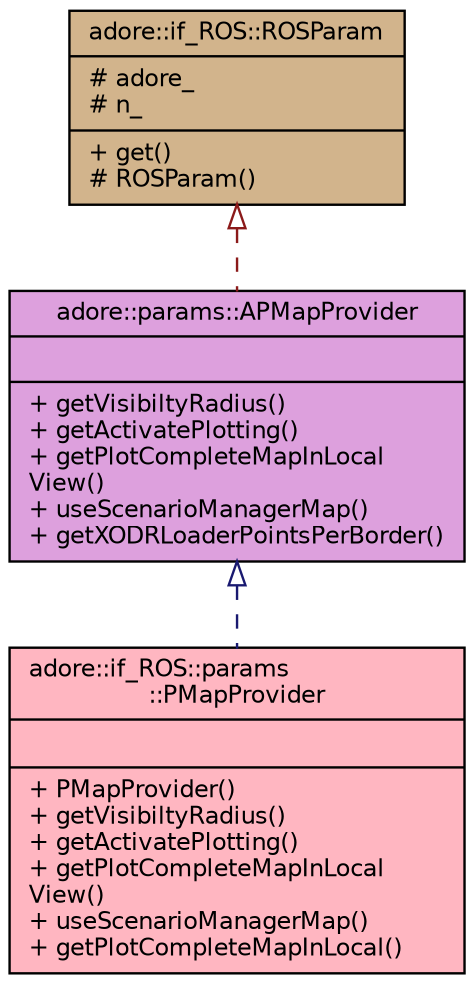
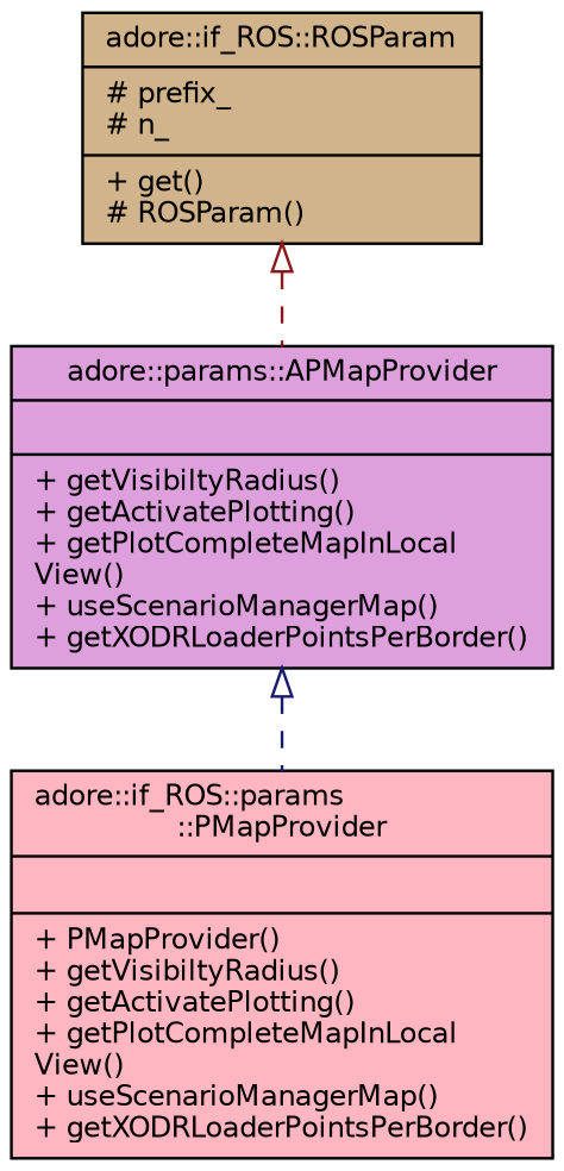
  digraph {
    fontname="DejaVu Sans"
    node [color=black fontname="DejaVu Sans" fontsize=10 shape=record style=filled]
    edge [arrowtail=onormal dir=back fontname="DejaVu Sans" fontsize=10 labelfontname=Helvetica labelfontsize=10 style=dashed]
-   n1 [fillcolor=lightpink fontcolor=black height=0.2 label="{adore::if_ROS::params\l::PMapProvider\n||+ PMapProvider()\l+ getVisibiltyRadius()\l+ getActivatePlotting()\l+ getPlotCompleteMapInLocal\lView()\l+ useScenarioManagerMap()\l+ getPlotCompleteMapInLocal()\l}" width=0.4]
+   n1 [fillcolor=lightpink fontcolor=black height=0.2 label="{adore::if_ROS::params\l::PMapProvider\n||+ PMapProvider()\l+ getVisibiltyRadius()\l+ getActivatePlotting()\l+ getPlotCompleteMapInLocal\lView()\l+ useScenarioManagerMap()\l+ getXODRLoaderPointsPerBorder()\l}" width=0.4]
    n2 [fillcolor=plum height=0.2 label="{adore::params::APMapProvider\n||+ getVisibiltyRadius()\l+ getActivatePlotting()\l+ getPlotCompleteMapInLocal\lView()\l+ useScenarioManagerMap()\l+ getXODRLoaderPointsPerBorder()\l}" width=0.4]
-   n3 [fillcolor=tan height=0.2 label="{adore::if_ROS::ROSParam\n|# adore_\l# n_\l|+ get()\l# ROSParam()\l}" width=0.4]
+   n3 [fillcolor=tan height=0.2 label="{adore::if_ROS::ROSParam\n|# prefix_\l# n_\l|+ get()\l# ROSParam()\l}" width=0.4]
    n2 -> n1 [color=midnightblue]
    n3 -> n2 [color=firebrick4]
  }
